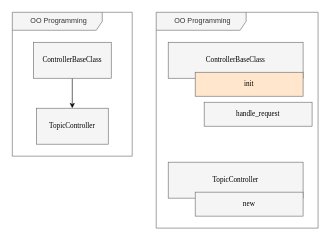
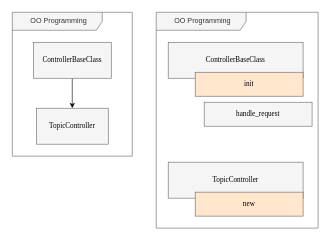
  <mxCell id="0" />
  <mxCell id="1" parent="0" />
  <mxCell id="2" value="OO Programming" style="shape=umlFrame;whiteSpace=wrap;html=1;width=150;height=30;boundedLbl=1;verticalAlign=middle;align=center;spacingLeft=5;rounded=0;sketch=0;fontColor=#333333;strokeColor=#666666;fillColor=#f5f5f5;" parent="1" vertex="1"><mxGeometry x="20" y="20" width="200" height="240" as="geometry" /></mxCell>
  <mxCell id="3" style="edgeStyle=orthogonalEdgeStyle;rounded=1;orthogonalLoop=1;jettySize=auto;html=1;entryX=0.5;entryY=0;entryDx=0;entryDy=0;strokeColor=#000000;" parent="1" source="4" target="5" edge="1"><mxGeometry relative="1" as="geometry" /></mxCell>
  <mxCell id="4" value="ControllerBaseClass" style="rounded=0;whiteSpace=wrap;html=1;fillColor=#f5f5f5;strokeColor=#666666;fontColor=#000000;fontFamily=Verdana;" parent="1" vertex="1"><mxGeometry x="55" y="70" width="130" height="60" as="geometry" /></mxCell>
  <mxCell id="5" value="TopicController" style="rounded=0;whiteSpace=wrap;html=1;fillColor=#f5f5f5;strokeColor=#666666;fontColor=#000000;fontFamily=Verdana;" parent="1" vertex="1"><mxGeometry x="60" y="180" width="120" height="60" as="geometry" /></mxCell>
  <mxCell id="6" value="OO Programming" style="shape=umlFrame;whiteSpace=wrap;html=1;width=150;height=30;boundedLbl=1;verticalAlign=middle;align=center;spacingLeft=5;rounded=0;sketch=0;fontColor=#333333;strokeColor=#666666;fillColor=#f5f5f5;" vertex="1" parent="1"><mxGeometry x="260" y="20" width="270" height="360" as="geometry" /></mxCell>
  <mxCell id="7" value="ControllerBaseClass" style="rounded=0;whiteSpace=wrap;html=1;fillColor=#f5f5f5;strokeColor=#666666;fontColor=#000000;fontFamily=Verdana;" vertex="1" parent="1"><mxGeometry x="280" y="70" width="225" height="60" as="geometry" /></mxCell>
  <mxCell id="8" value="init" style="rounded=0;whiteSpace=wrap;html=1;fillColor=#ffe6cc;strokeColor=#666666;fontColor=#000000;fontFamily=Verdana;" vertex="1" parent="1"><mxGeometry x="325" y="120" width="180" height="40" as="geometry" /></mxCell>
  <mxCell id="9" value="handle_request" style="rounded=0;whiteSpace=wrap;html=1;fillColor=#f5f5f5;strokeColor=#666666;fontColor=#000000;fontFamily=Verdana;" vertex="1" parent="1"><mxGeometry x="340" y="170" width="180" height="40" as="geometry" /></mxCell>
  <mxCell id="10" value="TopicController" style="rounded=0;whiteSpace=wrap;html=1;fillColor=#f5f5f5;strokeColor=#666666;fontColor=#000000;fontFamily=Verdana;" vertex="1" parent="1"><mxGeometry x="280" y="270" width="225" height="60" as="geometry" /></mxCell>
- <mxCell id="11" value="new" style="rounded=0;whiteSpace=wrap;html=1;fillColor=#f5f5f5;strokeColor=#666666;fontColor=#000000;fontFamily=Verdana;" vertex="1" parent="1"><mxGeometry x="325" y="320" width="180" height="40" as="geometry" /></mxCell>
+ <mxCell id="11" value="new" style="rounded=0;whiteSpace=wrap;html=1;fillColor=#ffe6cc;strokeColor=#666666;fontColor=#000000;fontFamily=Verdana;" vertex="1" parent="1"><mxGeometry x="325" y="320" width="180" height="40" as="geometry" /></mxCell>
